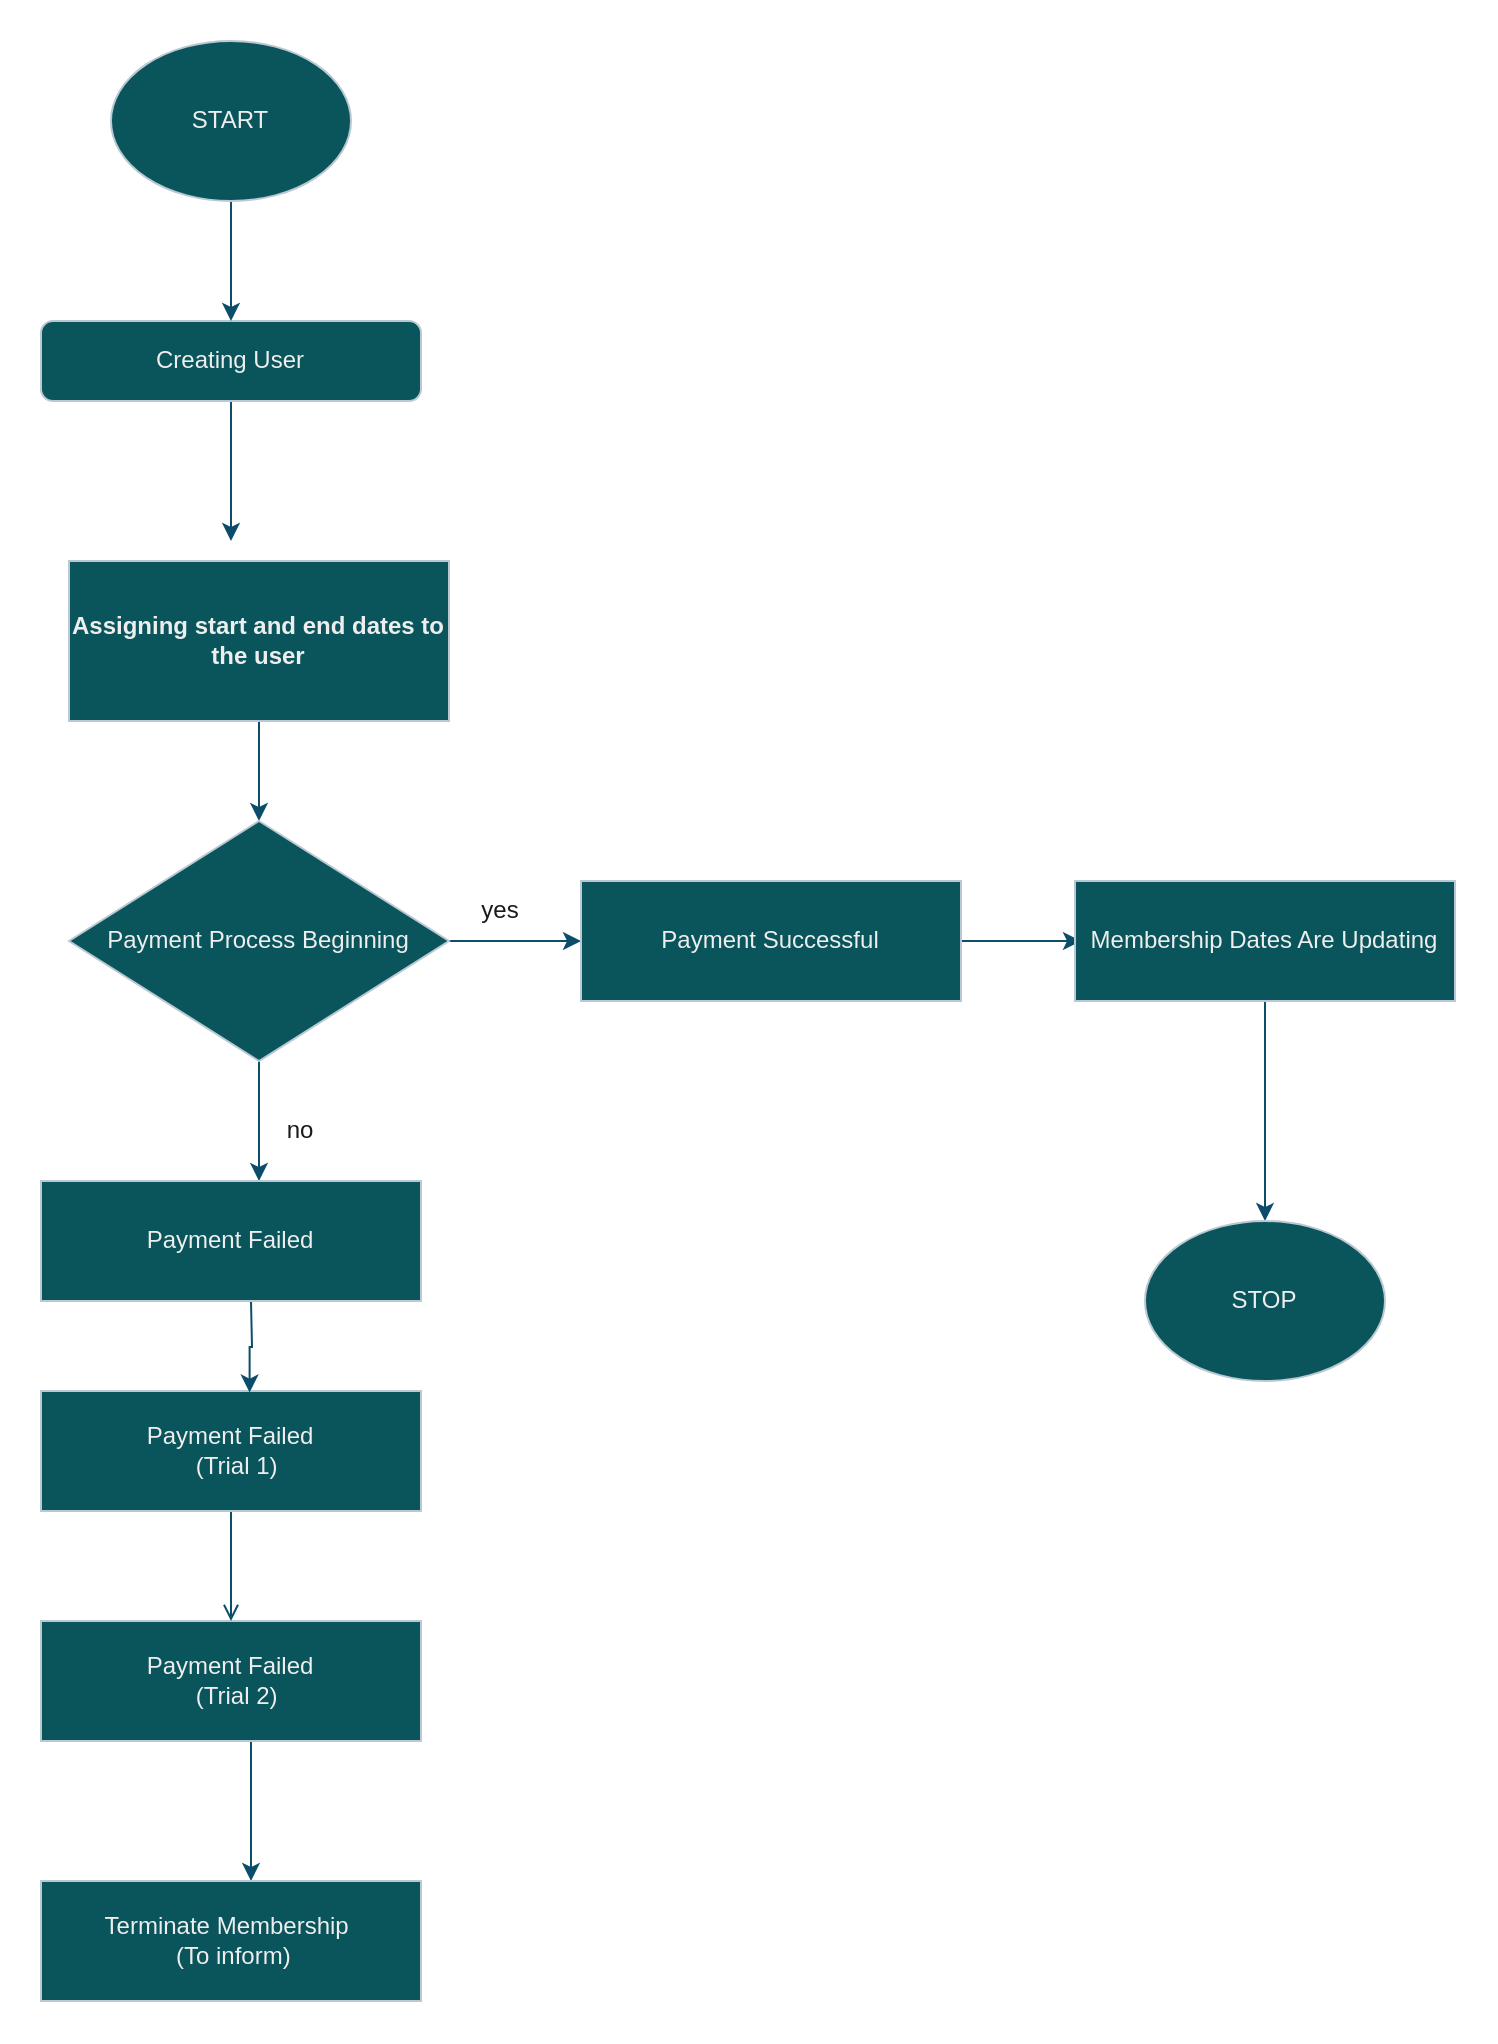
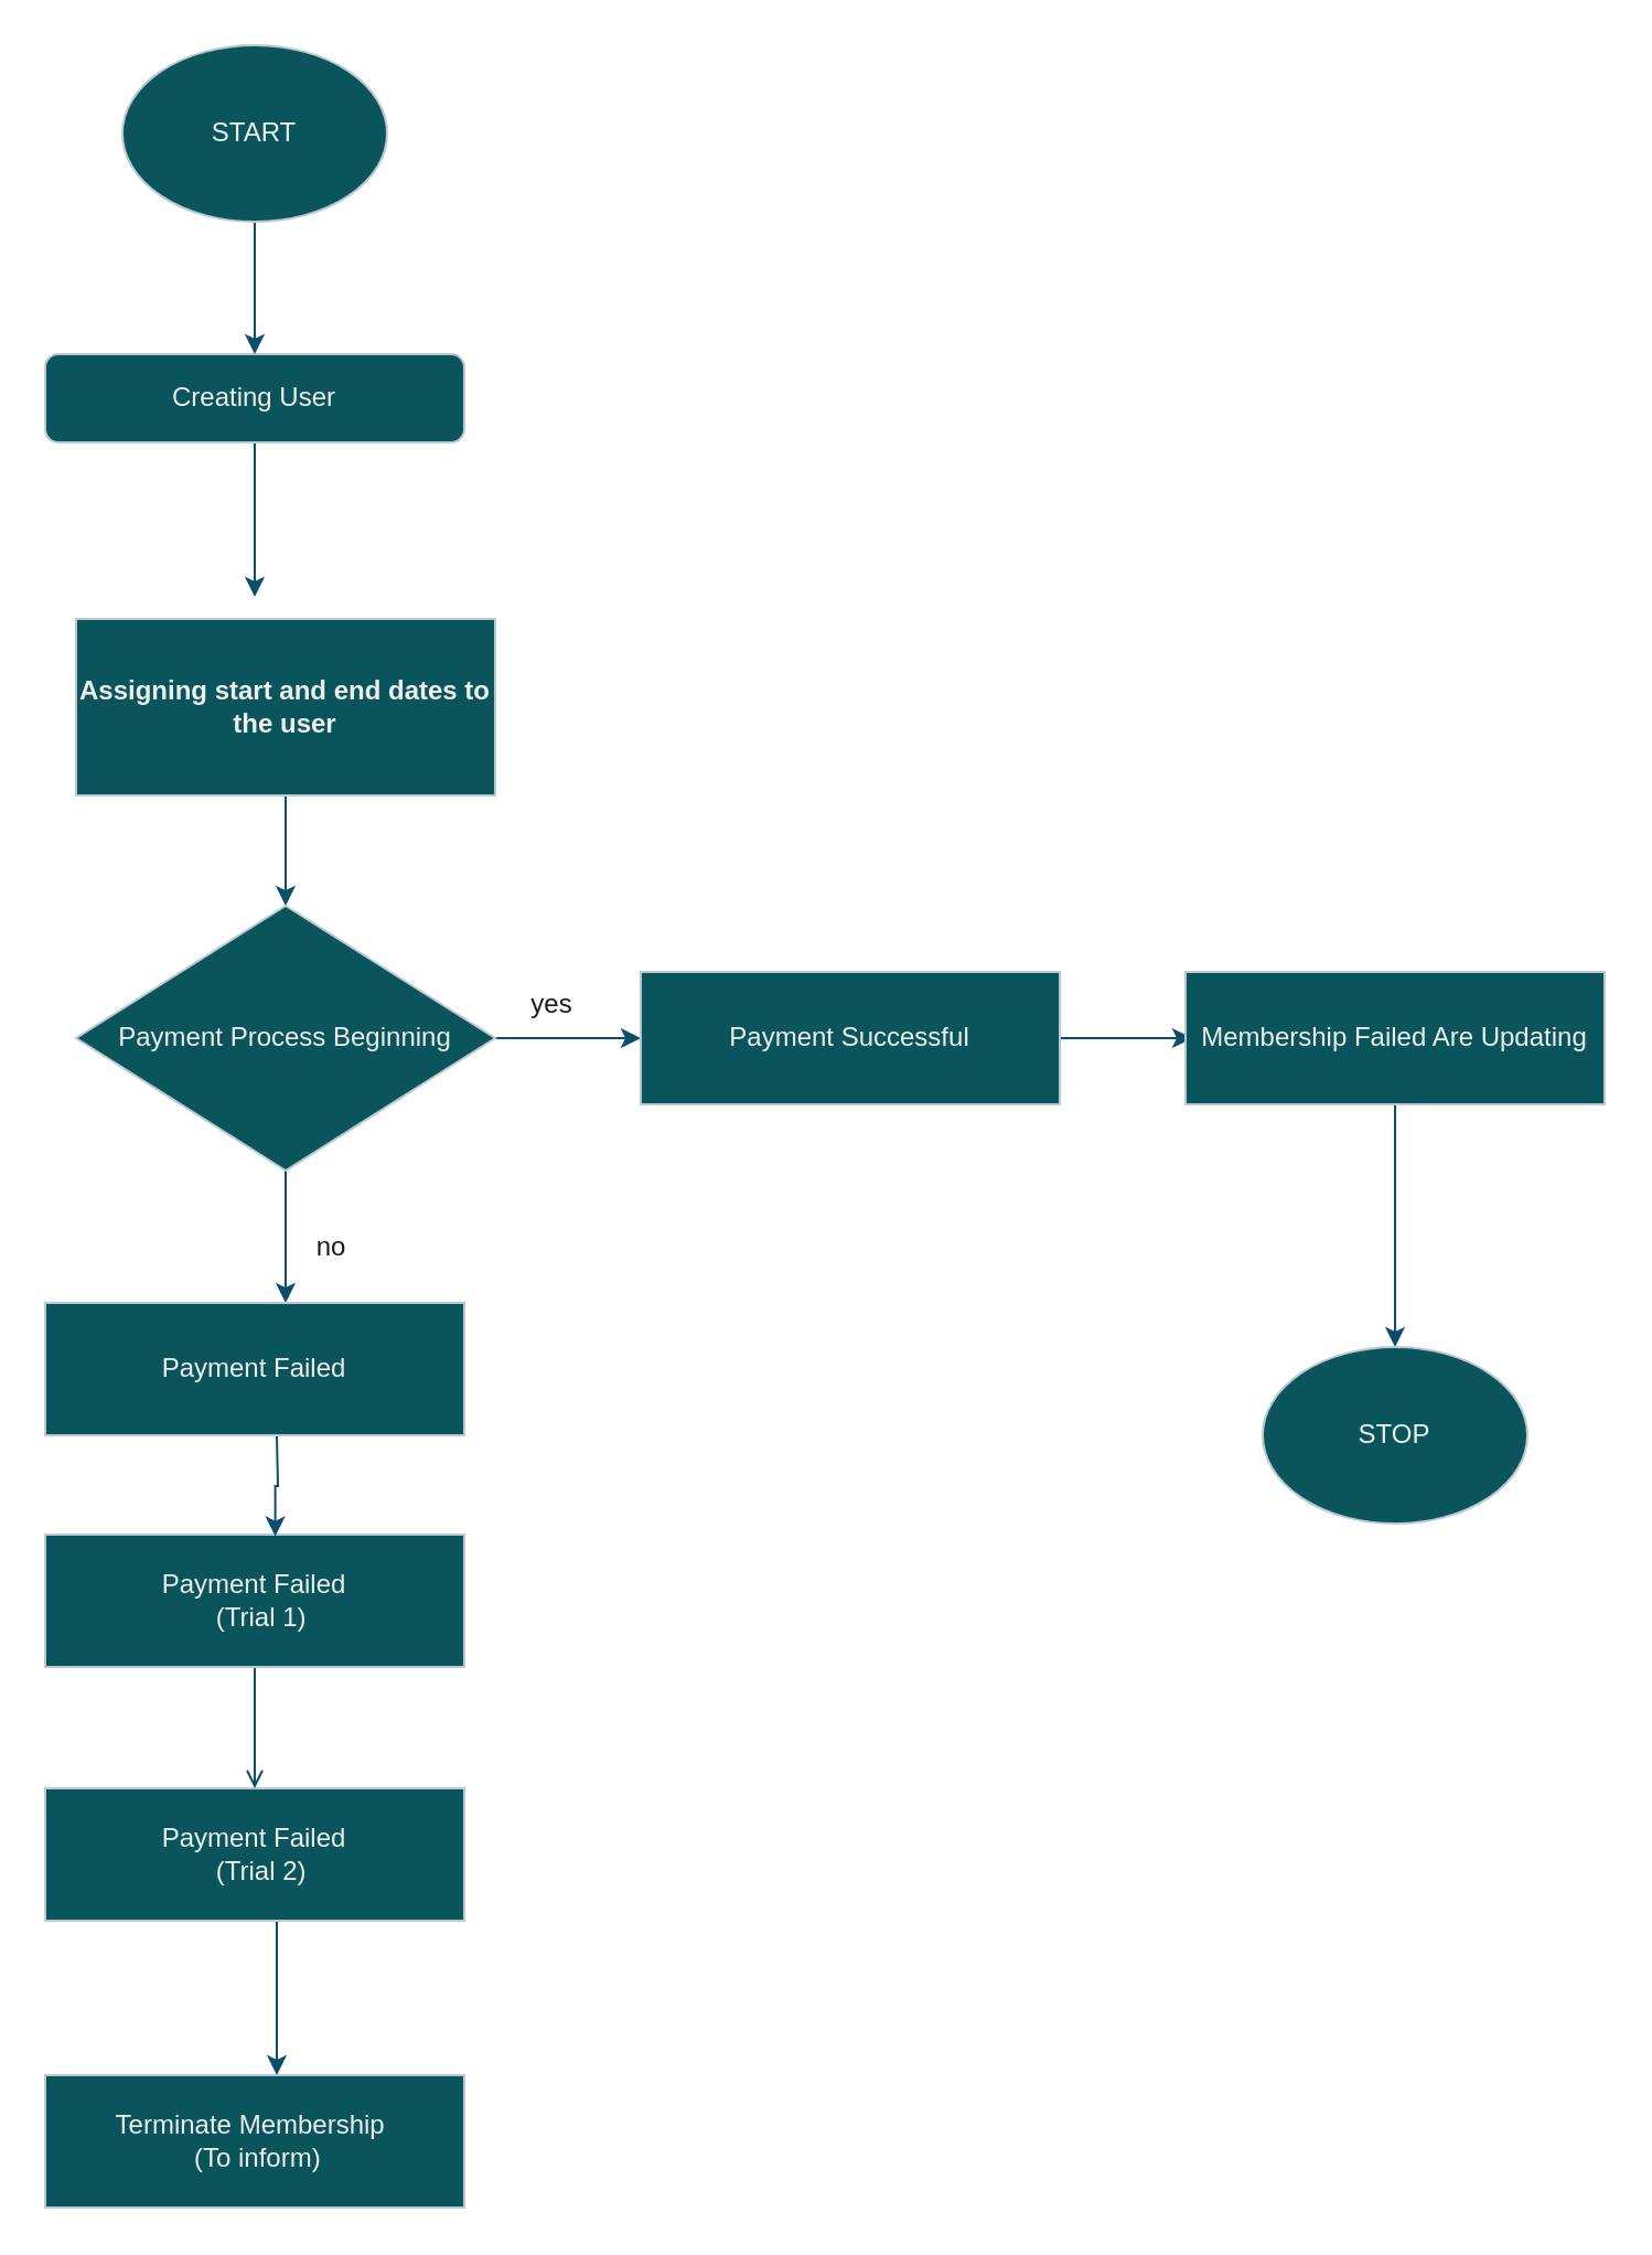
  <mxCell id="0" />
  <mxCell id="1" parent="0" />
  <mxCell id="2" style="edgeStyle=orthogonalEdgeStyle;rounded=0;orthogonalLoop=1;jettySize=auto;html=1;exitX=0.5;exitY=1;exitDx=0;exitDy=0;strokeColor=#0B4D6A;" edge="1" parent="1" source="3"><mxGeometry relative="1" as="geometry"><mxPoint x="115" y="270" as="targetPoint" /></mxGeometry></mxCell>
  <mxCell id="3" value="Creating User" style="rounded=1;whiteSpace=wrap;html=1;fontSize=12;glass=0;strokeWidth=1;shadow=0;labelBackgroundColor=none;fillColor=#09555B;strokeColor=#BAC8D3;fontColor=#EEEEEE;" vertex="1" parent="1"><mxGeometry x="20" y="160" width="190" height="40" as="geometry" /></mxCell>
  <mxCell id="4" style="edgeStyle=orthogonalEdgeStyle;rounded=0;orthogonalLoop=1;jettySize=auto;html=1;entryX=0;entryY=0.5;entryDx=0;entryDy=0;strokeColor=#0B4D6A;labelBackgroundColor=none;fontColor=default;" edge="1" parent="1"><mxGeometry relative="1" as="geometry"><mxPoint x="440" y="470" as="sourcePoint" /><mxPoint x="540" y="470" as="targetPoint" /></mxGeometry></mxCell>
  <mxCell id="5" style="edgeStyle=orthogonalEdgeStyle;rounded=0;orthogonalLoop=1;jettySize=auto;html=1;strokeColor=#0B4D6A;labelBackgroundColor=none;fontColor=default;" edge="1" parent="1" source="6"><mxGeometry relative="1" as="geometry"><mxPoint x="129" y="410" as="targetPoint" /></mxGeometry></mxCell>
  <mxCell id="6" value="Assigning start and end dates to the user" style="rounded=0;whiteSpace=wrap;html=1;flipH=0;strokeColor=#BAC8D3;fontStyle=1;labelBackgroundColor=none;fillColor=#09555B;fontColor=#EEEEEE;fontFamily=Helvetica;" vertex="1" parent="1"><mxGeometry x="34" y="280" width="190" height="80" as="geometry" /></mxCell>
  <mxCell id="7" value="" style="edgeStyle=orthogonalEdgeStyle;rounded=0;orthogonalLoop=1;jettySize=auto;html=1;exitX=0.5;exitY=1;exitDx=0;exitDy=0;strokeColor=#0B4D6A;labelBackgroundColor=none;fontColor=default;" edge="1" parent="1" target="10"><mxGeometry relative="1" as="geometry"><mxPoint x="127" y="550" as="targetPoint" /><mxPoint x="127" y="470" as="sourcePoint" /></mxGeometry></mxCell>
  <mxCell id="8" style="edgeStyle=orthogonalEdgeStyle;rounded=0;orthogonalLoop=1;jettySize=auto;html=1;exitX=0.5;exitY=1;exitDx=0;exitDy=0;strokeColor=#0B4D6A;labelBackgroundColor=none;fontColor=default;" edge="1" parent="1" source="10"><mxGeometry relative="1" as="geometry"><mxPoint x="129" y="590" as="targetPoint" /></mxGeometry></mxCell>
  <mxCell id="9" style="edgeStyle=orthogonalEdgeStyle;rounded=0;orthogonalLoop=1;jettySize=auto;html=1;entryX=0;entryY=0.5;entryDx=0;entryDy=0;strokeColor=#0B4D6A;labelBackgroundColor=none;fontColor=default;" edge="1" parent="1" source="10"><mxGeometry relative="1" as="geometry"><mxPoint x="290" y="470" as="targetPoint" /></mxGeometry></mxCell>
  <mxCell id="10" value="Payment Process Beginning" style="rhombus;whiteSpace=wrap;html=1;strokeColor=#BAC8D3;fontColor=#EEEEEE;fillColor=#09555B;labelBackgroundColor=none;" vertex="1" parent="1"><mxGeometry x="34" y="410" width="190" height="120" as="geometry" /></mxCell>
  <mxCell id="11" value="&lt;font color=&quot;#1a1a1a&quot;&gt;yes&lt;/font&gt;" style="text;strokeColor=none;align=center;fillColor=none;html=1;verticalAlign=middle;whiteSpace=wrap;rounded=0;fontColor=#EEEEEE;" vertex="1" parent="1"><mxGeometry x="220" y="440" width="60" height="30" as="geometry" /></mxCell>
  <mxCell id="12" value="&lt;font color=&quot;#1a1a1a&quot;&gt;no&lt;/font&gt;" style="text;strokeColor=none;align=center;fillColor=none;html=1;verticalAlign=middle;whiteSpace=wrap;rounded=0;fontColor=#EEEEEE;" vertex="1" parent="1"><mxGeometry x="120" y="550" width="60" height="30" as="geometry" /></mxCell>
  <mxCell id="13" style="edgeStyle=orthogonalEdgeStyle;rounded=0;orthogonalLoop=1;jettySize=auto;html=1;strokeColor=#0B4D6A;" edge="1" parent="1"><mxGeometry relative="1" as="geometry"><mxPoint x="125" y="940" as="targetPoint" /><mxPoint x="125" y="860" as="sourcePoint" /></mxGeometry></mxCell>
  <mxCell id="14" value="&lt;div&gt;Terminate Membership&amp;nbsp;&lt;/div&gt;&lt;div&gt;&lt;span style=&quot;background-color: initial;&quot;&gt;&amp;nbsp;(To inform)&lt;/span&gt;&lt;/div&gt;" style="rounded=0;whiteSpace=wrap;html=1;strokeColor=#BAC8D3;fontColor=#EEEEEE;fillColor=#09555B;" vertex="1" parent="1"><mxGeometry x="20" y="940" width="190" height="60" as="geometry" /></mxCell>
  <mxCell id="15" value="&lt;div style=&quot;border-color: var(--border-color);&quot;&gt;Payment Failed&lt;/div&gt;&lt;div style=&quot;border-color: var(--border-color);&quot;&gt;&amp;nbsp; (Trial 2)&lt;/div&gt;" style="rounded=0;whiteSpace=wrap;html=1;strokeColor=#BAC8D3;fontColor=#EEEEEE;fillColor=#09555B;" vertex="1" parent="1"><mxGeometry x="20" y="810" width="190" height="60" as="geometry" /></mxCell>
  <mxCell id="16" style="edgeStyle=orthogonalEdgeStyle;rounded=0;orthogonalLoop=1;jettySize=auto;html=1;entryX=0.5;entryY=0;entryDx=0;entryDy=0;strokeColor=#0B4D6A;endArrow=open;" edge="1" parent="1" source="17" target="15"><mxGeometry relative="1" as="geometry" /></mxCell>
  <mxCell id="17" value="&lt;div style=&quot;border-color: var(--border-color);&quot;&gt;Payment Failed&lt;/div&gt;&lt;div style=&quot;border-color: var(--border-color);&quot;&gt;&amp;nbsp; (Trial 1)&lt;br&gt;&lt;/div&gt;" style="rounded=0;whiteSpace=wrap;html=1;strokeColor=#BAC8D3;fontColor=#EEEEEE;fillColor=#09555B;" vertex="1" parent="1"><mxGeometry x="20" y="695" width="190" height="60" as="geometry" /></mxCell>
  <mxCell id="18" style="edgeStyle=orthogonalEdgeStyle;rounded=0;orthogonalLoop=1;jettySize=auto;html=1;exitX=0.5;exitY=1;exitDx=0;exitDy=0;entryX=0.549;entryY=0.013;entryDx=0;entryDy=0;entryPerimeter=0;strokeColor=#0B4D6A;" edge="1" parent="1" target="17"><mxGeometry relative="1" as="geometry"><mxPoint x="125" y="650" as="sourcePoint" /></mxGeometry></mxCell>
  <mxCell id="19" value="&lt;div style=&quot;border-color: var(--border-color);&quot;&gt;Payment Failed&lt;br&gt;&lt;/div&gt;" style="rounded=0;whiteSpace=wrap;html=1;strokeColor=#BAC8D3;fontColor=#EEEEEE;fillColor=#09555B;" vertex="1" parent="1"><mxGeometry x="20" y="590" width="190" height="60" as="geometry" /></mxCell>
  <mxCell id="20" value="&lt;div style=&quot;border-color: var(--border-color);&quot;&gt;Payment Successful&lt;br&gt;&lt;/div&gt;" style="rounded=0;whiteSpace=wrap;html=1;strokeColor=#BAC8D3;fontColor=#EEEEEE;fillColor=#09555B;" vertex="1" parent="1"><mxGeometry x="290" y="440" width="190" height="60" as="geometry" /></mxCell>
  <mxCell id="21" style="edgeStyle=orthogonalEdgeStyle;rounded=0;orthogonalLoop=1;jettySize=auto;html=1;strokeColor=#0B4D6A;" edge="1" parent="1" source="22"><mxGeometry relative="1" as="geometry"><mxPoint x="632" y="610" as="targetPoint" /></mxGeometry></mxCell>
- <mxCell id="22" value="&lt;div style=&quot;border-color: var(--border-color);&quot;&gt;Membership Dates Are Updating&lt;br&gt;&lt;/div&gt;" style="rounded=0;whiteSpace=wrap;html=1;strokeColor=#BAC8D3;fontColor=#EEEEEE;fillColor=#09555B;" vertex="1" parent="1"><mxGeometry x="537" y="440" width="190" height="60" as="geometry" /></mxCell>
+ <mxCell id="22" value="&lt;div style=&quot;border-color: var(--border-color);&quot;&gt;Membership Failed Are Updating&lt;br&gt;&lt;/div&gt;" style="rounded=0;whiteSpace=wrap;html=1;strokeColor=#BAC8D3;fontColor=#EEEEEE;fillColor=#09555B;" vertex="1" parent="1"><mxGeometry x="537" y="440" width="190" height="60" as="geometry" /></mxCell>
  <mxCell id="23" value="STOP" style="ellipse;whiteSpace=wrap;html=1;strokeColor=#BAC8D3;fontColor=#EEEEEE;fillColor=#09555B;" vertex="1" parent="1"><mxGeometry x="572" y="610" width="120" height="80" as="geometry" /></mxCell>
  <mxCell id="24" style="edgeStyle=orthogonalEdgeStyle;rounded=0;orthogonalLoop=1;jettySize=auto;html=1;strokeColor=#0B4D6A;" edge="1" parent="1" source="25"><mxGeometry relative="1" as="geometry"><mxPoint x="115" y="160" as="targetPoint" /></mxGeometry></mxCell>
  <mxCell id="25" value="START" style="ellipse;whiteSpace=wrap;html=1;strokeColor=#BAC8D3;fontColor=#EEEEEE;fillColor=#09555B;" vertex="1" parent="1"><mxGeometry x="55" y="20" width="120" height="80" as="geometry" /></mxCell>
